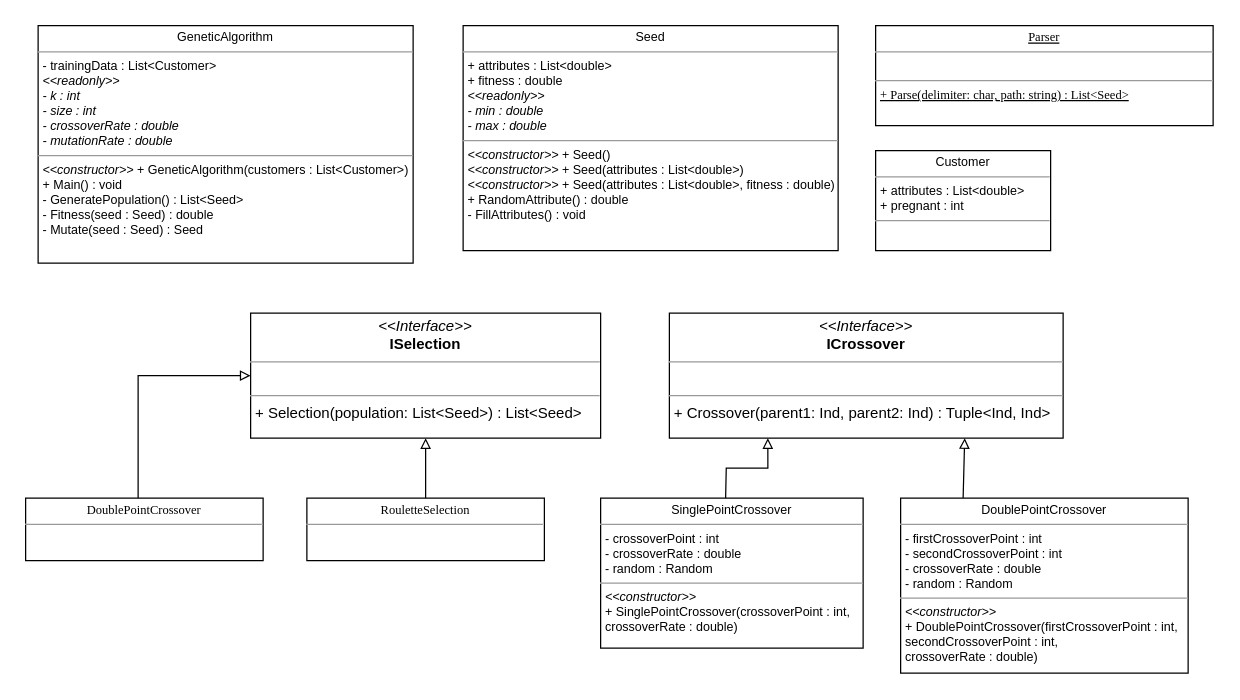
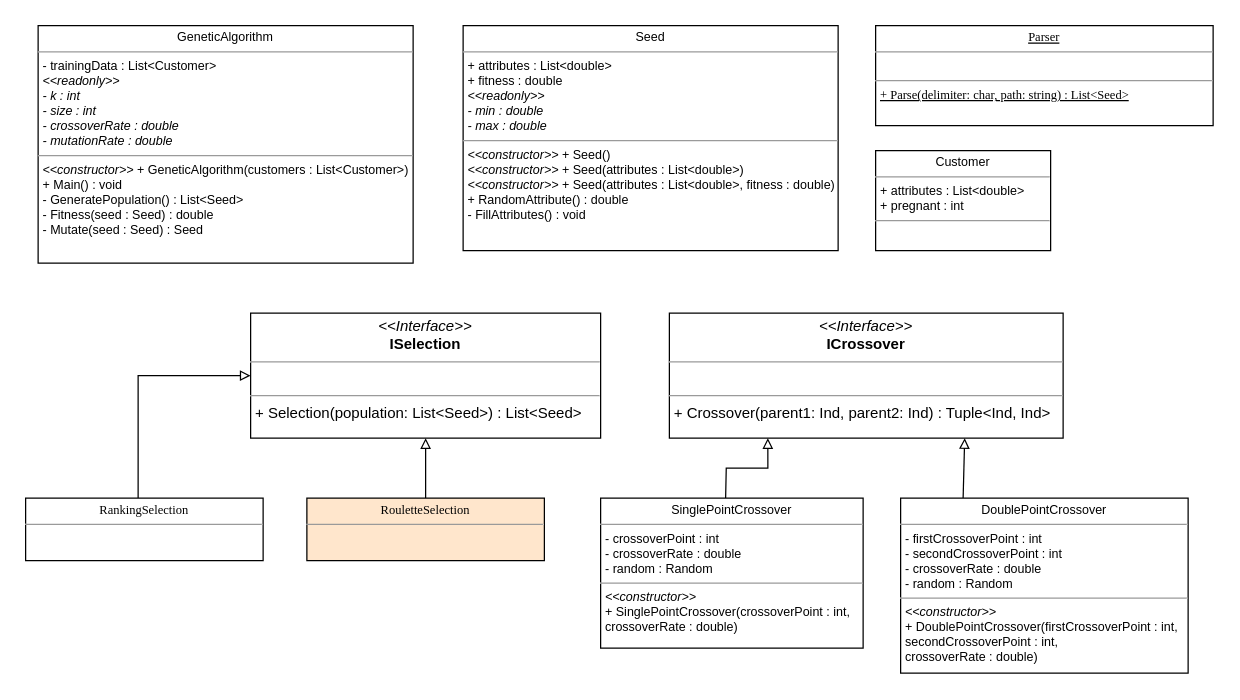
  <mxCell id="0" />
  <mxCell id="1" parent="0" />
  <mxCell id="2" value="&lt;p style=&quot;margin: 0px ; margin-top: 4px ; text-align: center&quot;&gt;&lt;i&gt;&amp;lt;&amp;lt;Interface&amp;gt;&amp;gt;&lt;/i&gt;&lt;br&gt;&lt;b&gt;ISelection&lt;/b&gt;&lt;/p&gt;&lt;hr size=&quot;1&quot;&gt;&lt;p style=&quot;margin: 0px ; margin-left: 4px&quot;&gt;&lt;br&gt;&lt;/p&gt;&lt;hr size=&quot;1&quot;&gt;&lt;p style=&quot;margin: 0px ; margin-left: 4px&quot;&gt;+ Selection(population: List&amp;lt;Seed&amp;gt;) : List&amp;lt;Seed&amp;gt;&lt;/p&gt;" style="verticalAlign=top;align=left;overflow=fill;fontSize=12;fontFamily=Helvetica;html=1;rounded=0;shadow=0;comic=0;labelBackgroundColor=none;strokeColor=#000000;strokeWidth=1;fillColor=#ffffff;" parent="1" vertex="1"><mxGeometry x="200" y="250" width="280" height="100" as="geometry" /></mxCell>
  <mxCell id="3" value="&lt;p style=&quot;margin: 0px ; margin-top: 4px ; text-align: center&quot;&gt;&lt;i&gt;&amp;lt;&amp;lt;Interface&amp;gt;&amp;gt;&lt;/i&gt;&lt;br&gt;&lt;b&gt;ICrossover&lt;/b&gt;&lt;/p&gt;&lt;hr size=&quot;1&quot;&gt;&lt;p style=&quot;margin: 0px ; margin-left: 4px&quot;&gt;&lt;br&gt;&lt;/p&gt;&lt;hr size=&quot;1&quot;&gt;&lt;p style=&quot;margin: 0px ; margin-left: 4px&quot;&gt;+ Crossover(parent1: Ind, parent2: Ind) : Tuple&amp;lt;Ind, Ind&amp;gt;&lt;/p&gt;" style="verticalAlign=top;align=left;overflow=fill;fontSize=12;fontFamily=Helvetica;html=1;rounded=0;shadow=0;comic=0;labelBackgroundColor=none;strokeColor=#000000;strokeWidth=1;fillColor=#ffffff;" parent="1" vertex="1"><mxGeometry x="535" y="250" width="315" height="100" as="geometry" /></mxCell>
  <mxCell id="4" value="" style="endArrow=block;html=1;exitX=0.5;exitY=0;exitDx=0;exitDy=0;entryX=0.75;entryY=1;entryDx=0;entryDy=0;endFill=0;strokeWidth=1;" parent="1" target="3" edge="1"><mxGeometry width="50" height="50" relative="1" as="geometry"><mxPoint x="770" y="398" as="sourcePoint" /><mxPoint x="750" y="376" as="targetPoint" /></mxGeometry></mxCell>
  <mxCell id="5" style="edgeStyle=orthogonalEdgeStyle;rounded=0;orthogonalLoop=1;jettySize=auto;html=1;exitX=0.5;exitY=0;exitDx=0;exitDy=0;entryX=0.25;entryY=1;entryDx=0;entryDy=0;endArrow=block;endFill=0;strokeWidth=1;" parent="1" target="3" edge="1"><mxGeometry relative="1" as="geometry"><mxPoint x="580" y="398" as="sourcePoint" /></mxGeometry></mxCell>
  <mxCell id="6" value="" style="endArrow=block;html=1;exitX=0.5;exitY=0;exitDx=0;exitDy=0;entryX=0.5;entryY=1;entryDx=0;entryDy=0;endFill=0;strokeWidth=1;" parent="1" target="2" edge="1"><mxGeometry width="50" height="50" relative="1" as="geometry"><mxPoint x="340" y="398" as="sourcePoint" /><mxPoint x="781.25" y="360" as="targetPoint" /></mxGeometry></mxCell>
  <mxCell id="7" value="&lt;p style=&quot;margin: 4px 0px 0px ; text-align: center ; font-size: 10px&quot;&gt;&lt;font&gt;GeneticAlgorithm&lt;/font&gt;&lt;/p&gt;&lt;hr size=&quot;1&quot; style=&quot;font-size: 10px&quot;&gt;&lt;p style=&quot;margin: 0px 0px 0px 4px ; font-size: 10px&quot;&gt;&lt;font style=&quot;font-size: 10px&quot;&gt;- trainingData : List&amp;lt;Customer&amp;gt;&lt;/font&gt;&lt;/p&gt;&lt;p style=&quot;margin: 0px 0px 0px 4px ; font-size: 10px&quot;&gt;&lt;font style=&quot;font-size: 10px&quot;&gt;&lt;i&gt;&amp;lt;&amp;lt;readonly&amp;gt;&amp;gt;&lt;/i&gt;&lt;/font&gt;&lt;/p&gt;&lt;p style=&quot;margin: 0px 0px 0px 4px ; font-size: 10px&quot;&gt;&lt;font style=&quot;font-size: 10px&quot;&gt;&lt;i&gt;- k : int&lt;/i&gt;&lt;/font&gt;&lt;/p&gt;&lt;p style=&quot;margin: 0px 0px 0px 4px ; font-size: 10px&quot;&gt;&lt;font style=&quot;font-size: 10px&quot;&gt;&lt;i&gt;- size : int&lt;/i&gt;&lt;/font&gt;&lt;/p&gt;&lt;p style=&quot;margin: 0px 0px 0px 4px ; font-size: 10px&quot;&gt;&lt;font style=&quot;font-size: 10px&quot;&gt;&lt;i&gt;- crossoverRate : double&lt;/i&gt;&lt;/font&gt;&lt;/p&gt;&lt;p style=&quot;margin: 0px 0px 0px 4px ; font-size: 10px&quot;&gt;&lt;font style=&quot;font-size: 10px&quot;&gt;&lt;i&gt;- mutationRate : double&lt;br&gt;&lt;/i&gt;&lt;/font&gt;&lt;/p&gt;&lt;hr size=&quot;1&quot; style=&quot;font-size: 10px&quot;&gt;&lt;p style=&quot;margin: 0px 0px 0px 4px ; font-size: 10px&quot;&gt;&lt;font style=&quot;font-size: 10px&quot;&gt;&lt;i&gt;&amp;lt;&amp;lt;constructor&amp;gt;&amp;gt; &lt;/i&gt;+ GeneticAlgorithm(customers : List&amp;lt;Customer&amp;gt;)&lt;/font&gt;&lt;/p&gt;&lt;p style=&quot;margin: 0px 0px 0px 4px ; font-size: 10px&quot;&gt;&lt;font style=&quot;font-size: 10px&quot;&gt;+ Main() : void&lt;/font&gt;&lt;/p&gt;&lt;p style=&quot;margin: 0px 0px 0px 4px ; font-size: 10px&quot;&gt;&lt;font style=&quot;font-size: 10px&quot;&gt;- GeneratePopulation() : List&amp;lt;Seed&amp;gt;&lt;/font&gt;&lt;/p&gt;&lt;p style=&quot;margin: 0px 0px 0px 4px ; font-size: 10px&quot;&gt;&lt;font style=&quot;font-size: 10px&quot;&gt;- Fitness(seed : Seed) : double&lt;/font&gt;&lt;/p&gt;&lt;p style=&quot;margin: 0px 0px 0px 4px ; font-size: 10px&quot;&gt;&lt;font style=&quot;font-size: 10px&quot;&gt;- Mutate(seed : Seed) : Seed&lt;br&gt;&lt;br&gt;&lt;/font&gt;&lt;/p&gt;" style="verticalAlign=top;align=left;overflow=fill;fontSize=12;fontFamily=Helvetica;html=1;rounded=0;shadow=0;comic=0;labelBackgroundColor=none;strokeColor=#000000;strokeWidth=1;fillColor=#ffffff;" parent="1" vertex="1"><mxGeometry x="30" y="20" width="300" height="190" as="geometry" /></mxCell>
- <mxCell id="8" value="&lt;p style=&quot;margin: 4px 0px 0px ; text-align: center ; font-size: 10px&quot;&gt;&lt;font face=&quot;Verdana&quot;&gt;RouletteSelection&lt;/font&gt;&lt;/p&gt;&lt;hr size=&quot;1&quot; style=&quot;font-size: 10px&quot;&gt;&lt;p style=&quot;margin: 0px 0px 0px 4px ; font-size: 10px&quot;&gt;&lt;br&gt;&lt;/p&gt;&lt;p style=&quot;margin: 0px 0px 0px 4px ; font-size: 10px&quot;&gt;&lt;br&gt;&lt;/p&gt;" style="verticalAlign=top;align=left;overflow=fill;fontSize=12;fontFamily=Helvetica;html=1;rounded=0;shadow=0;comic=0;labelBackgroundColor=none;strokeColor=#000000;strokeWidth=1;fillColor=#ffffff;" parent="1" vertex="1"><mxGeometry x="245" y="398" width="190" height="50" as="geometry" /></mxCell>
+ <mxCell id="8" value="&lt;p style=&quot;margin: 4px 0px 0px ; text-align: center ; font-size: 10px&quot;&gt;&lt;font face=&quot;Verdana&quot;&gt;RouletteSelection&lt;/font&gt;&lt;/p&gt;&lt;hr size=&quot;1&quot; style=&quot;font-size: 10px&quot;&gt;&lt;p style=&quot;margin: 0px 0px 0px 4px ; font-size: 10px&quot;&gt;&lt;br&gt;&lt;/p&gt;&lt;p style=&quot;margin: 0px 0px 0px 4px ; font-size: 10px&quot;&gt;&lt;br&gt;&lt;/p&gt;" style="verticalAlign=top;align=left;overflow=fill;fontSize=12;fontFamily=Helvetica;html=1;rounded=0;shadow=0;comic=0;labelBackgroundColor=none;strokeColor=#000000;strokeWidth=1;fillColor=#ffe6cc;" parent="1" vertex="1"><mxGeometry x="245" y="398" width="190" height="50" as="geometry" /></mxCell>
  <mxCell id="9" value="&lt;p style=&quot;margin: 4px 0px 0px ; text-align: center ; font-size: 10px&quot;&gt;&lt;u&gt;&lt;span&gt;Parser&lt;/span&gt;&lt;br&gt;&lt;/u&gt;&lt;/p&gt;&lt;hr size=&quot;1&quot; style=&quot;font-size: 10px&quot;&gt;&lt;p style=&quot;margin: 0px 0px 0px 4px ; font-size: 10px&quot;&gt;&lt;br&gt;&lt;/p&gt;&lt;hr size=&quot;1&quot; style=&quot;font-size: 10px&quot;&gt;&lt;p style=&quot;margin: 0px 0px 0px 4px ; font-size: 10px&quot;&gt;&lt;font style=&quot;font-size: 10px&quot;&gt;&lt;u&gt;+ Parse(delimiter: char, path: string) : List&amp;lt;Seed&amp;gt;&lt;/u&gt;&lt;/font&gt;&lt;/p&gt;" style="verticalAlign=top;align=left;overflow=fill;fontSize=12;fontFamily=Verdana;html=1;rounded=0;shadow=0;comic=0;labelBackgroundColor=none;strokeColor=#000000;strokeWidth=1;fillColor=#ffffff;" parent="1" vertex="1"><mxGeometry x="700" y="20" width="270" height="80" as="geometry" /></mxCell>
  <mxCell id="10" value="&lt;p style=&quot;margin: 4px 0px 0px ; text-align: center ; font-size: 10px&quot;&gt;&lt;font&gt;Seed&lt;/font&gt;&lt;/p&gt;&lt;hr size=&quot;1&quot; style=&quot;font-size: 10px&quot;&gt;&lt;p style=&quot;margin: 0px 0px 0px 4px ; font-size: 10px&quot;&gt;&lt;font&gt;+ attributes : List&amp;lt;double&amp;gt;&lt;/font&gt;&lt;/p&gt;&lt;p style=&quot;margin: 0px 0px 0px 4px ; font-size: 10px&quot;&gt;&lt;font&gt;+ fitness : double&lt;/font&gt;&lt;/p&gt;&lt;p style=&quot;margin: 0px 0px 0px 4px ; font-size: 10px&quot;&gt;&lt;font&gt;&lt;i&gt;&amp;lt;&amp;lt;readonly&amp;gt;&amp;gt;&lt;/i&gt;&lt;/font&gt;&lt;/p&gt;&lt;p style=&quot;margin: 0px 0px 0px 4px ; font-size: 10px&quot;&gt;&lt;font&gt;&lt;i&gt;- min : double&lt;/i&gt;&lt;/font&gt;&lt;/p&gt;&lt;p style=&quot;margin: 0px 0px 0px 4px ; font-size: 10px&quot;&gt;&lt;font&gt;&lt;i&gt;- max : double&lt;/i&gt;&lt;/font&gt;&lt;/p&gt;&lt;hr size=&quot;1&quot; style=&quot;font-size: 10px&quot;&gt;&lt;p style=&quot;margin: 0px 0px 0px 4px ; font-size: 10px&quot;&gt;&lt;i&gt;&amp;lt;&amp;lt;constructor&amp;gt;&amp;gt;&lt;/i&gt; + Seed()&lt;/p&gt;&lt;p style=&quot;margin: 0px 0px 0px 4px ; font-size: 10px&quot;&gt;&lt;i&gt;&amp;lt;&amp;lt;constructor&amp;gt;&amp;gt;&lt;/i&gt; + Seed(attributes : List&amp;lt;double&amp;gt;)&lt;/p&gt;&lt;p style=&quot;margin: 0px 0px 0px 4px ; font-size: 10px&quot;&gt;&lt;i&gt;&amp;lt;&amp;lt;constructor&amp;gt;&amp;gt;&lt;/i&gt; + Seed(attributes : List&amp;lt;double&amp;gt;, fitness : double)&lt;/p&gt;&lt;p style=&quot;margin: 0px 0px 0px 4px ; font-size: 10px&quot;&gt;+ RandomAttribute() : double&lt;/p&gt;&lt;p style=&quot;margin: 0px 0px 0px 4px ; font-size: 10px&quot;&gt;- FillAttributes() : void&lt;/p&gt;" style="verticalAlign=top;align=left;overflow=fill;fontSize=12;fontFamily=Helvetica;html=1;rounded=0;shadow=0;comic=0;labelBackgroundColor=none;strokeColor=#000000;strokeWidth=1;fillColor=#ffffff;" parent="1" vertex="1"><mxGeometry x="370" y="20" width="300" height="180" as="geometry" /></mxCell>
  <mxCell id="11" value="&lt;p style=&quot;margin: 4px 0px 0px ; text-align: center ; font-size: 10px&quot;&gt;&lt;font&gt;Customer&lt;/font&gt;&lt;/p&gt;&lt;hr size=&quot;1&quot; style=&quot;font-size: 10px&quot;&gt;&lt;p style=&quot;margin: 0px 0px 0px 4px ; font-size: 10px&quot;&gt;&lt;font&gt;+ attributes : List&amp;lt;double&amp;gt;&lt;/font&gt;&lt;/p&gt;&lt;p style=&quot;margin: 0px 0px 0px 4px ; font-size: 10px&quot;&gt;&lt;font&gt;+ pregnant : int&lt;/font&gt;&lt;/p&gt;&lt;hr size=&quot;1&quot; style=&quot;font-size: 10px&quot;&gt;&lt;p style=&quot;margin: 0px 0px 0px 4px ; font-size: 10px&quot;&gt;&lt;br&gt;&lt;/p&gt;" style="verticalAlign=top;align=left;overflow=fill;fontSize=12;fontFamily=Helvetica;html=1;rounded=0;shadow=0;comic=0;labelBackgroundColor=none;strokeColor=#000000;strokeWidth=1;fillColor=#ffffff;" vertex="1" parent="1"><mxGeometry x="700" y="120" width="140" height="80" as="geometry" /></mxCell>
  <mxCell id="12" value="&lt;p style=&quot;margin: 4px 0px 0px ; text-align: center ; font-size: 10px&quot;&gt;&lt;font&gt;SinglePointCrossover&lt;/font&gt;&lt;/p&gt;&lt;hr size=&quot;1&quot; style=&quot;font-size: 10px&quot;&gt;&lt;p style=&quot;margin: 0px 0px 0px 4px ; font-size: 10px&quot;&gt;&lt;font style=&quot;font-size: 10px&quot;&gt;- crossoverPoint : int&lt;/font&gt;&lt;/p&gt;&lt;p style=&quot;margin: 0px 0px 0px 4px ; font-size: 10px&quot;&gt;&lt;font style=&quot;font-size: 10px&quot;&gt;- crossoverRate : double&lt;/font&gt;&lt;/p&gt;&lt;p style=&quot;margin: 0px 0px 0px 4px ; font-size: 10px&quot;&gt;&lt;font style=&quot;font-size: 10px&quot;&gt;- random : Random&lt;/font&gt;&lt;/p&gt;&lt;hr size=&quot;1&quot; style=&quot;font-size: 10px&quot;&gt;&lt;p style=&quot;margin: 0px 0px 0px 4px ; font-size: 10px&quot;&gt;&lt;font style=&quot;font-size: 10px&quot;&gt;&lt;i&gt;&amp;lt;&amp;lt;constructor&amp;gt;&amp;gt;&lt;/i&gt;&lt;/font&gt;&lt;/p&gt;&lt;p style=&quot;margin: 0px 0px 0px 4px ; font-size: 10px&quot;&gt;&lt;font style=&quot;font-size: 10px&quot;&gt;+ SinglePointCrossover(crossoverPoint : int,&lt;/font&gt;&lt;/p&gt;&lt;p style=&quot;margin: 0px 0px 0px 4px ; font-size: 10px&quot;&gt;&lt;font style=&quot;font-size: 10px&quot;&gt;crossoverRate : double)&lt;/font&gt;&lt;/p&gt;" style="verticalAlign=top;align=left;overflow=fill;fontSize=12;fontFamily=Helvetica;html=1;rounded=0;shadow=0;comic=0;labelBackgroundColor=none;strokeColor=#000000;strokeWidth=1;fillColor=#ffffff;" vertex="1" parent="1"><mxGeometry x="480" y="398" width="210" height="120" as="geometry" /></mxCell>
  <mxCell id="13" value="&lt;p style=&quot;margin: 4px 0px 0px ; text-align: center ; font-size: 10px&quot;&gt;&lt;font&gt;DoublePointCrossover&lt;/font&gt;&lt;/p&gt;&lt;hr size=&quot;1&quot; style=&quot;font-size: 10px&quot;&gt;&lt;p style=&quot;margin: 0px 0px 0px 4px ; font-size: 10px&quot;&gt;&lt;font style=&quot;font-size: 10px&quot;&gt;- firstCrossoverPoint : int&lt;/font&gt;&lt;/p&gt;&lt;p style=&quot;margin: 0px 0px 0px 4px ; font-size: 10px&quot;&gt;&lt;font style=&quot;font-size: 10px&quot;&gt;- secondCrossoverPoint : int&lt;/font&gt;&lt;/p&gt;&lt;p style=&quot;margin: 0px 0px 0px 4px ; font-size: 10px&quot;&gt;&lt;font style=&quot;font-size: 10px&quot;&gt;- crossoverRate : double&lt;/font&gt;&lt;/p&gt;&lt;p style=&quot;margin: 0px 0px 0px 4px ; font-size: 10px&quot;&gt;&lt;font style=&quot;font-size: 10px&quot;&gt;- random : Random&lt;/font&gt;&lt;/p&gt;&lt;hr size=&quot;1&quot; style=&quot;font-size: 10px&quot;&gt;&lt;p style=&quot;margin: 0px 0px 0px 4px ; font-size: 10px&quot;&gt;&lt;font style=&quot;font-size: 10px&quot;&gt;&lt;i&gt;&amp;lt;&amp;lt;constructor&amp;gt;&amp;gt;&lt;/i&gt;&lt;/font&gt;&lt;/p&gt;&lt;p style=&quot;margin: 0px 0px 0px 4px ; font-size: 10px&quot;&gt;&lt;font style=&quot;font-size: 10px&quot;&gt;+ DoublePointCrossover(firstCrossoverPoint : int,&lt;/font&gt;&lt;/p&gt;&lt;p style=&quot;margin: 0px 0px 0px 4px ; font-size: 10px&quot;&gt;&lt;font style=&quot;font-size: 10px&quot;&gt;secondCrossoverPoint : int,&amp;nbsp;&lt;/font&gt;&lt;/p&gt;&lt;p style=&quot;margin: 0px 0px 0px 4px ; font-size: 10px&quot;&gt;&lt;font style=&quot;font-size: 10px&quot;&gt;crossoverRate : double)&lt;/font&gt;&lt;/p&gt;" style="verticalAlign=top;align=left;overflow=fill;fontSize=12;fontFamily=Helvetica;html=1;rounded=0;shadow=0;comic=0;labelBackgroundColor=none;strokeColor=#000000;strokeWidth=1;fillColor=#ffffff;" vertex="1" parent="1"><mxGeometry x="720" y="398" width="230" height="140" as="geometry" /></mxCell>
  <mxCell id="14" value="" style="endArrow=block;html=1;exitX=0.5;exitY=0;exitDx=0;exitDy=0;endFill=0;strokeWidth=1;entryX=0;entryY=0.5;entryDx=0;entryDy=0;rounded=0;" edge="1" parent="1" target="2"><mxGeometry width="50" height="50" relative="1" as="geometry"><mxPoint x="110" y="398" as="sourcePoint" /><mxPoint x="110" y="298" as="targetPoint" /><Array as="points"><mxPoint x="110" y="300" /></Array></mxGeometry></mxCell>
- <mxCell id="15" value="&lt;p style=&quot;margin: 4px 0px 0px ; text-align: center ; font-size: 10px&quot;&gt;&lt;font face=&quot;Verdana&quot;&gt;DoublePointCrossover&lt;/font&gt;&lt;/p&gt;&lt;hr size=&quot;1&quot; style=&quot;font-size: 10px&quot;&gt;&lt;p style=&quot;margin: 0px 0px 0px 4px ; font-size: 10px&quot;&gt;&lt;br&gt;&lt;/p&gt;&lt;p style=&quot;margin: 0px 0px 0px 4px ; font-size: 10px&quot;&gt;&lt;br&gt;&lt;/p&gt;" style="verticalAlign=top;align=left;overflow=fill;fontSize=12;fontFamily=Helvetica;html=1;rounded=0;shadow=0;comic=0;labelBackgroundColor=none;strokeColor=#000000;strokeWidth=1;fillColor=#ffffff;" vertex="1" parent="1"><mxGeometry x="20" y="398" width="190" height="50" as="geometry" /></mxCell>
+ <mxCell id="15" value="&lt;p style=&quot;margin: 4px 0px 0px ; text-align: center ; font-size: 10px&quot;&gt;&lt;font face=&quot;Verdana&quot;&gt;RankingSelection&lt;/font&gt;&lt;/p&gt;&lt;hr size=&quot;1&quot; style=&quot;font-size: 10px&quot;&gt;&lt;p style=&quot;margin: 0px 0px 0px 4px ; font-size: 10px&quot;&gt;&lt;br&gt;&lt;/p&gt;&lt;p style=&quot;margin: 0px 0px 0px 4px ; font-size: 10px&quot;&gt;&lt;br&gt;&lt;/p&gt;" style="verticalAlign=top;align=left;overflow=fill;fontSize=12;fontFamily=Helvetica;html=1;rounded=0;shadow=0;comic=0;labelBackgroundColor=none;strokeColor=#000000;strokeWidth=1;fillColor=#ffffff;" vertex="1" parent="1"><mxGeometry x="20" y="398" width="190" height="50" as="geometry" /></mxCell>
